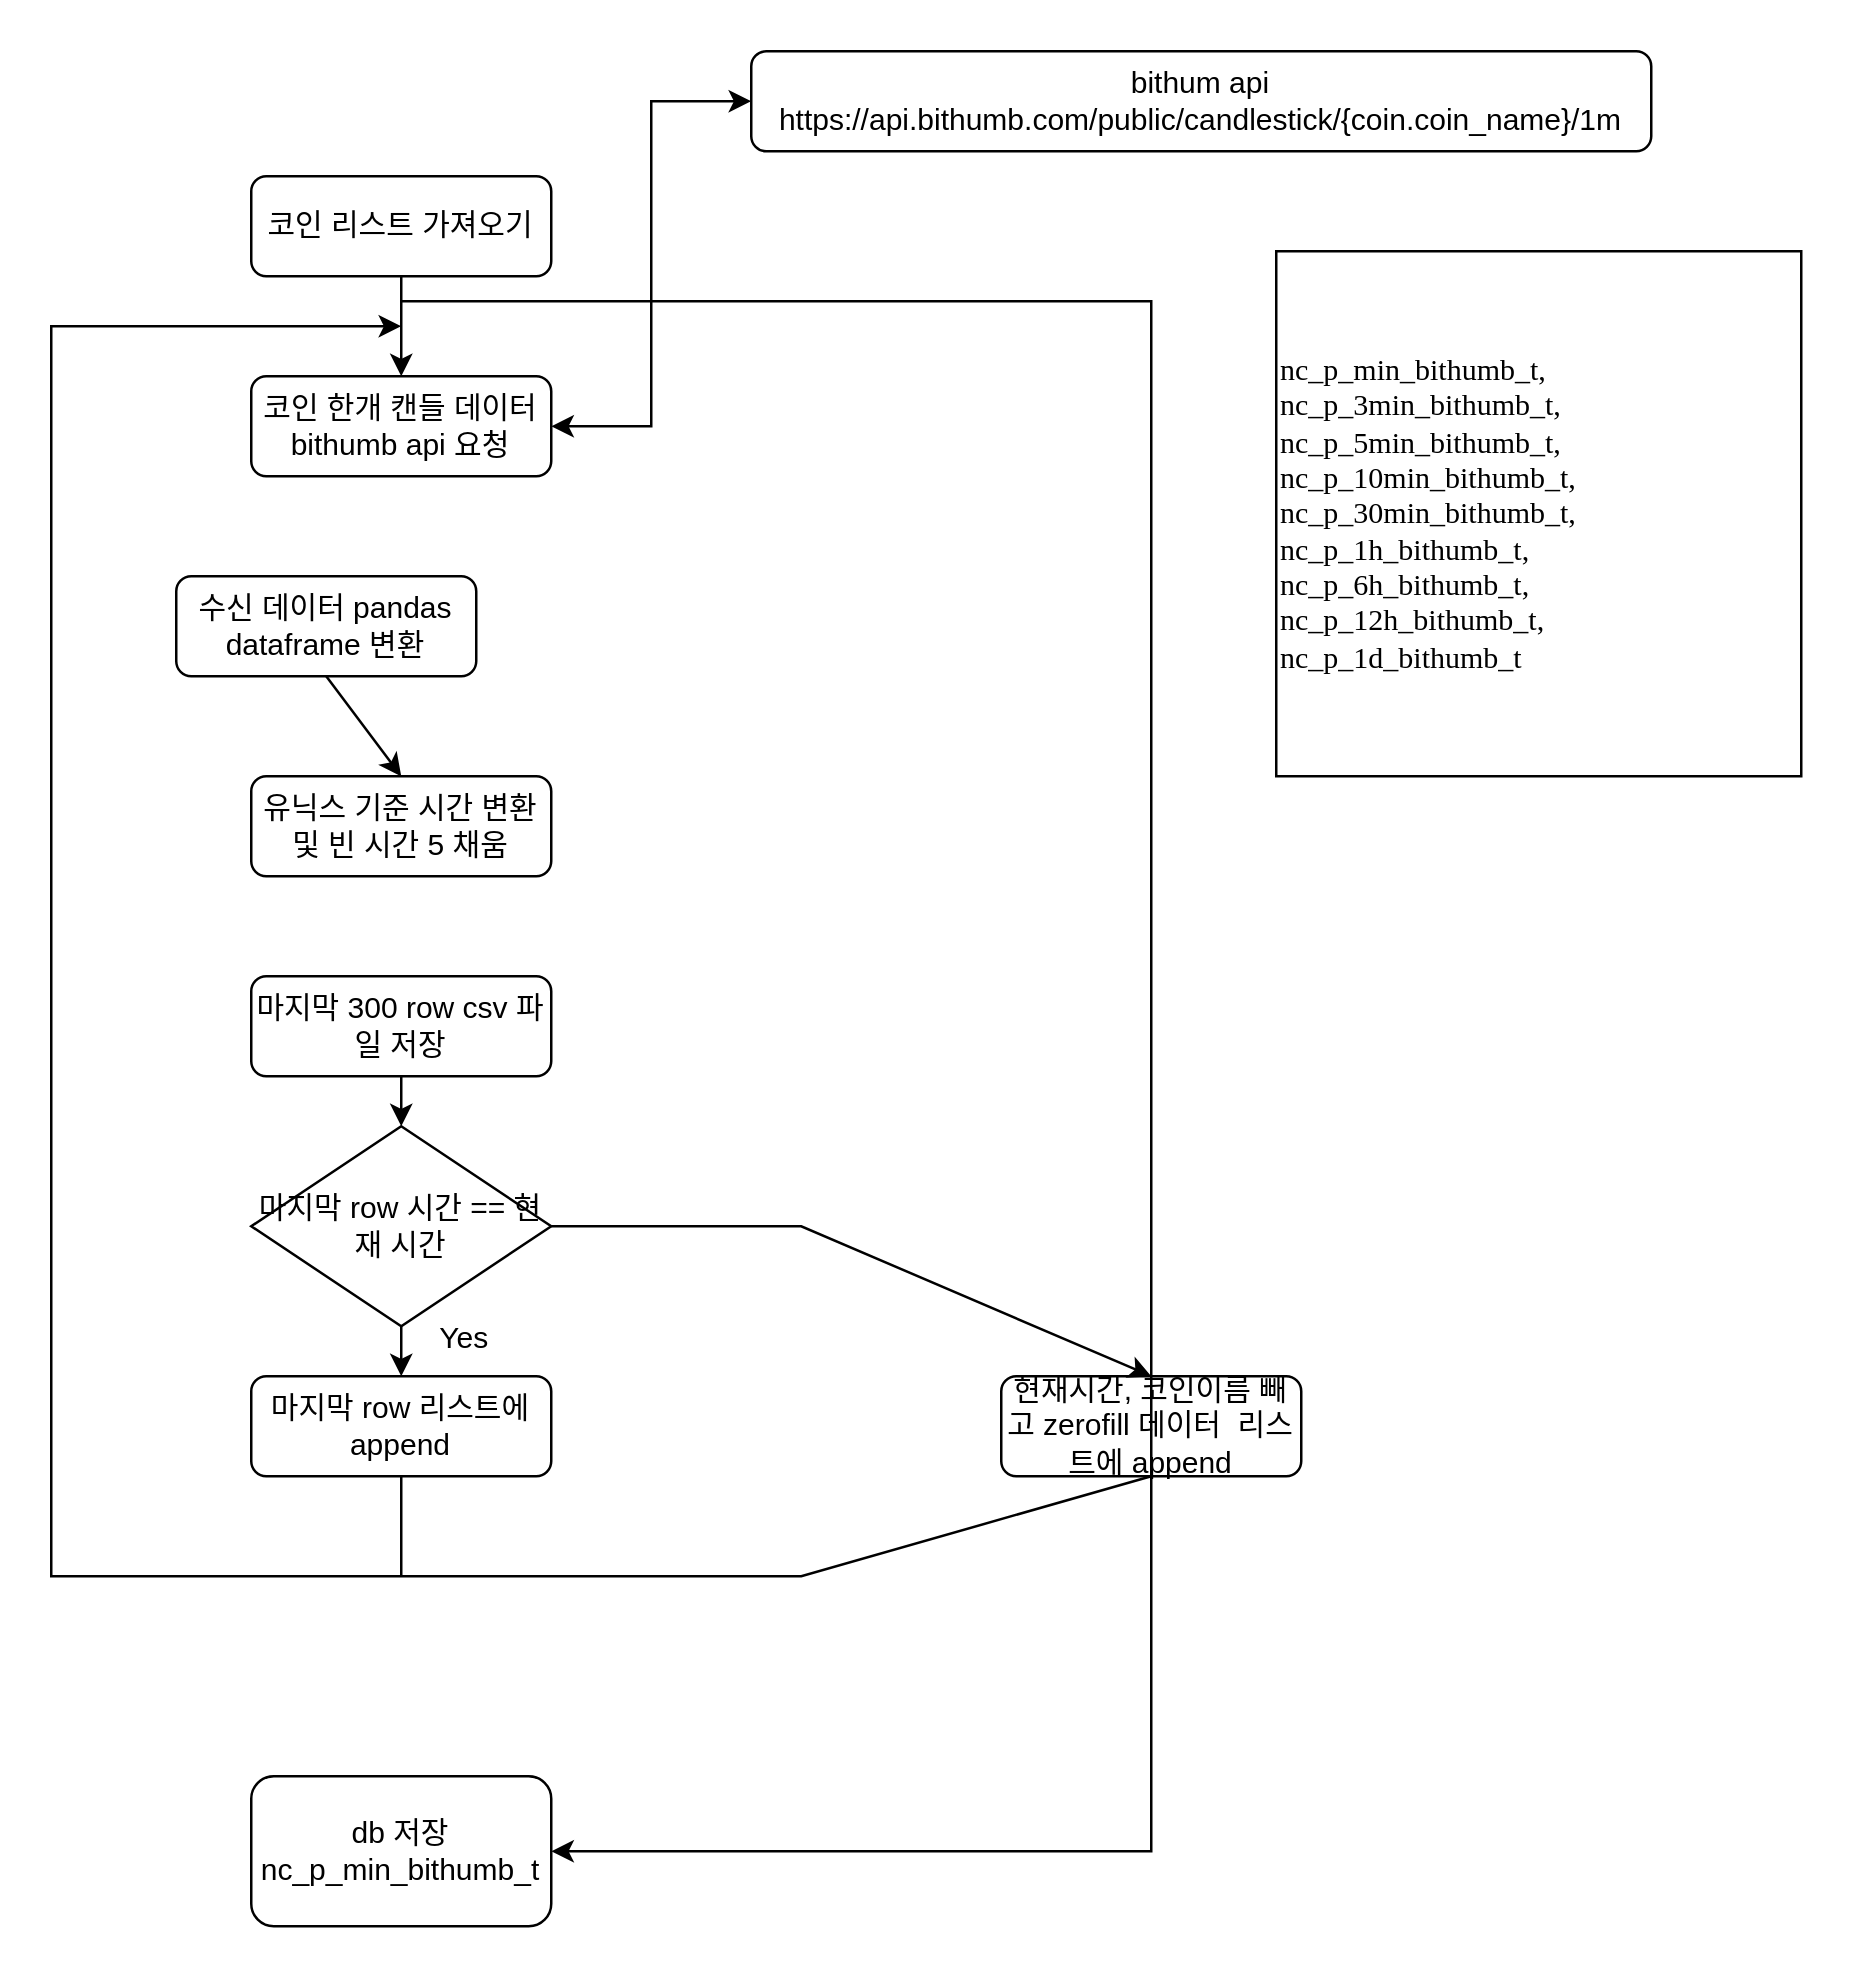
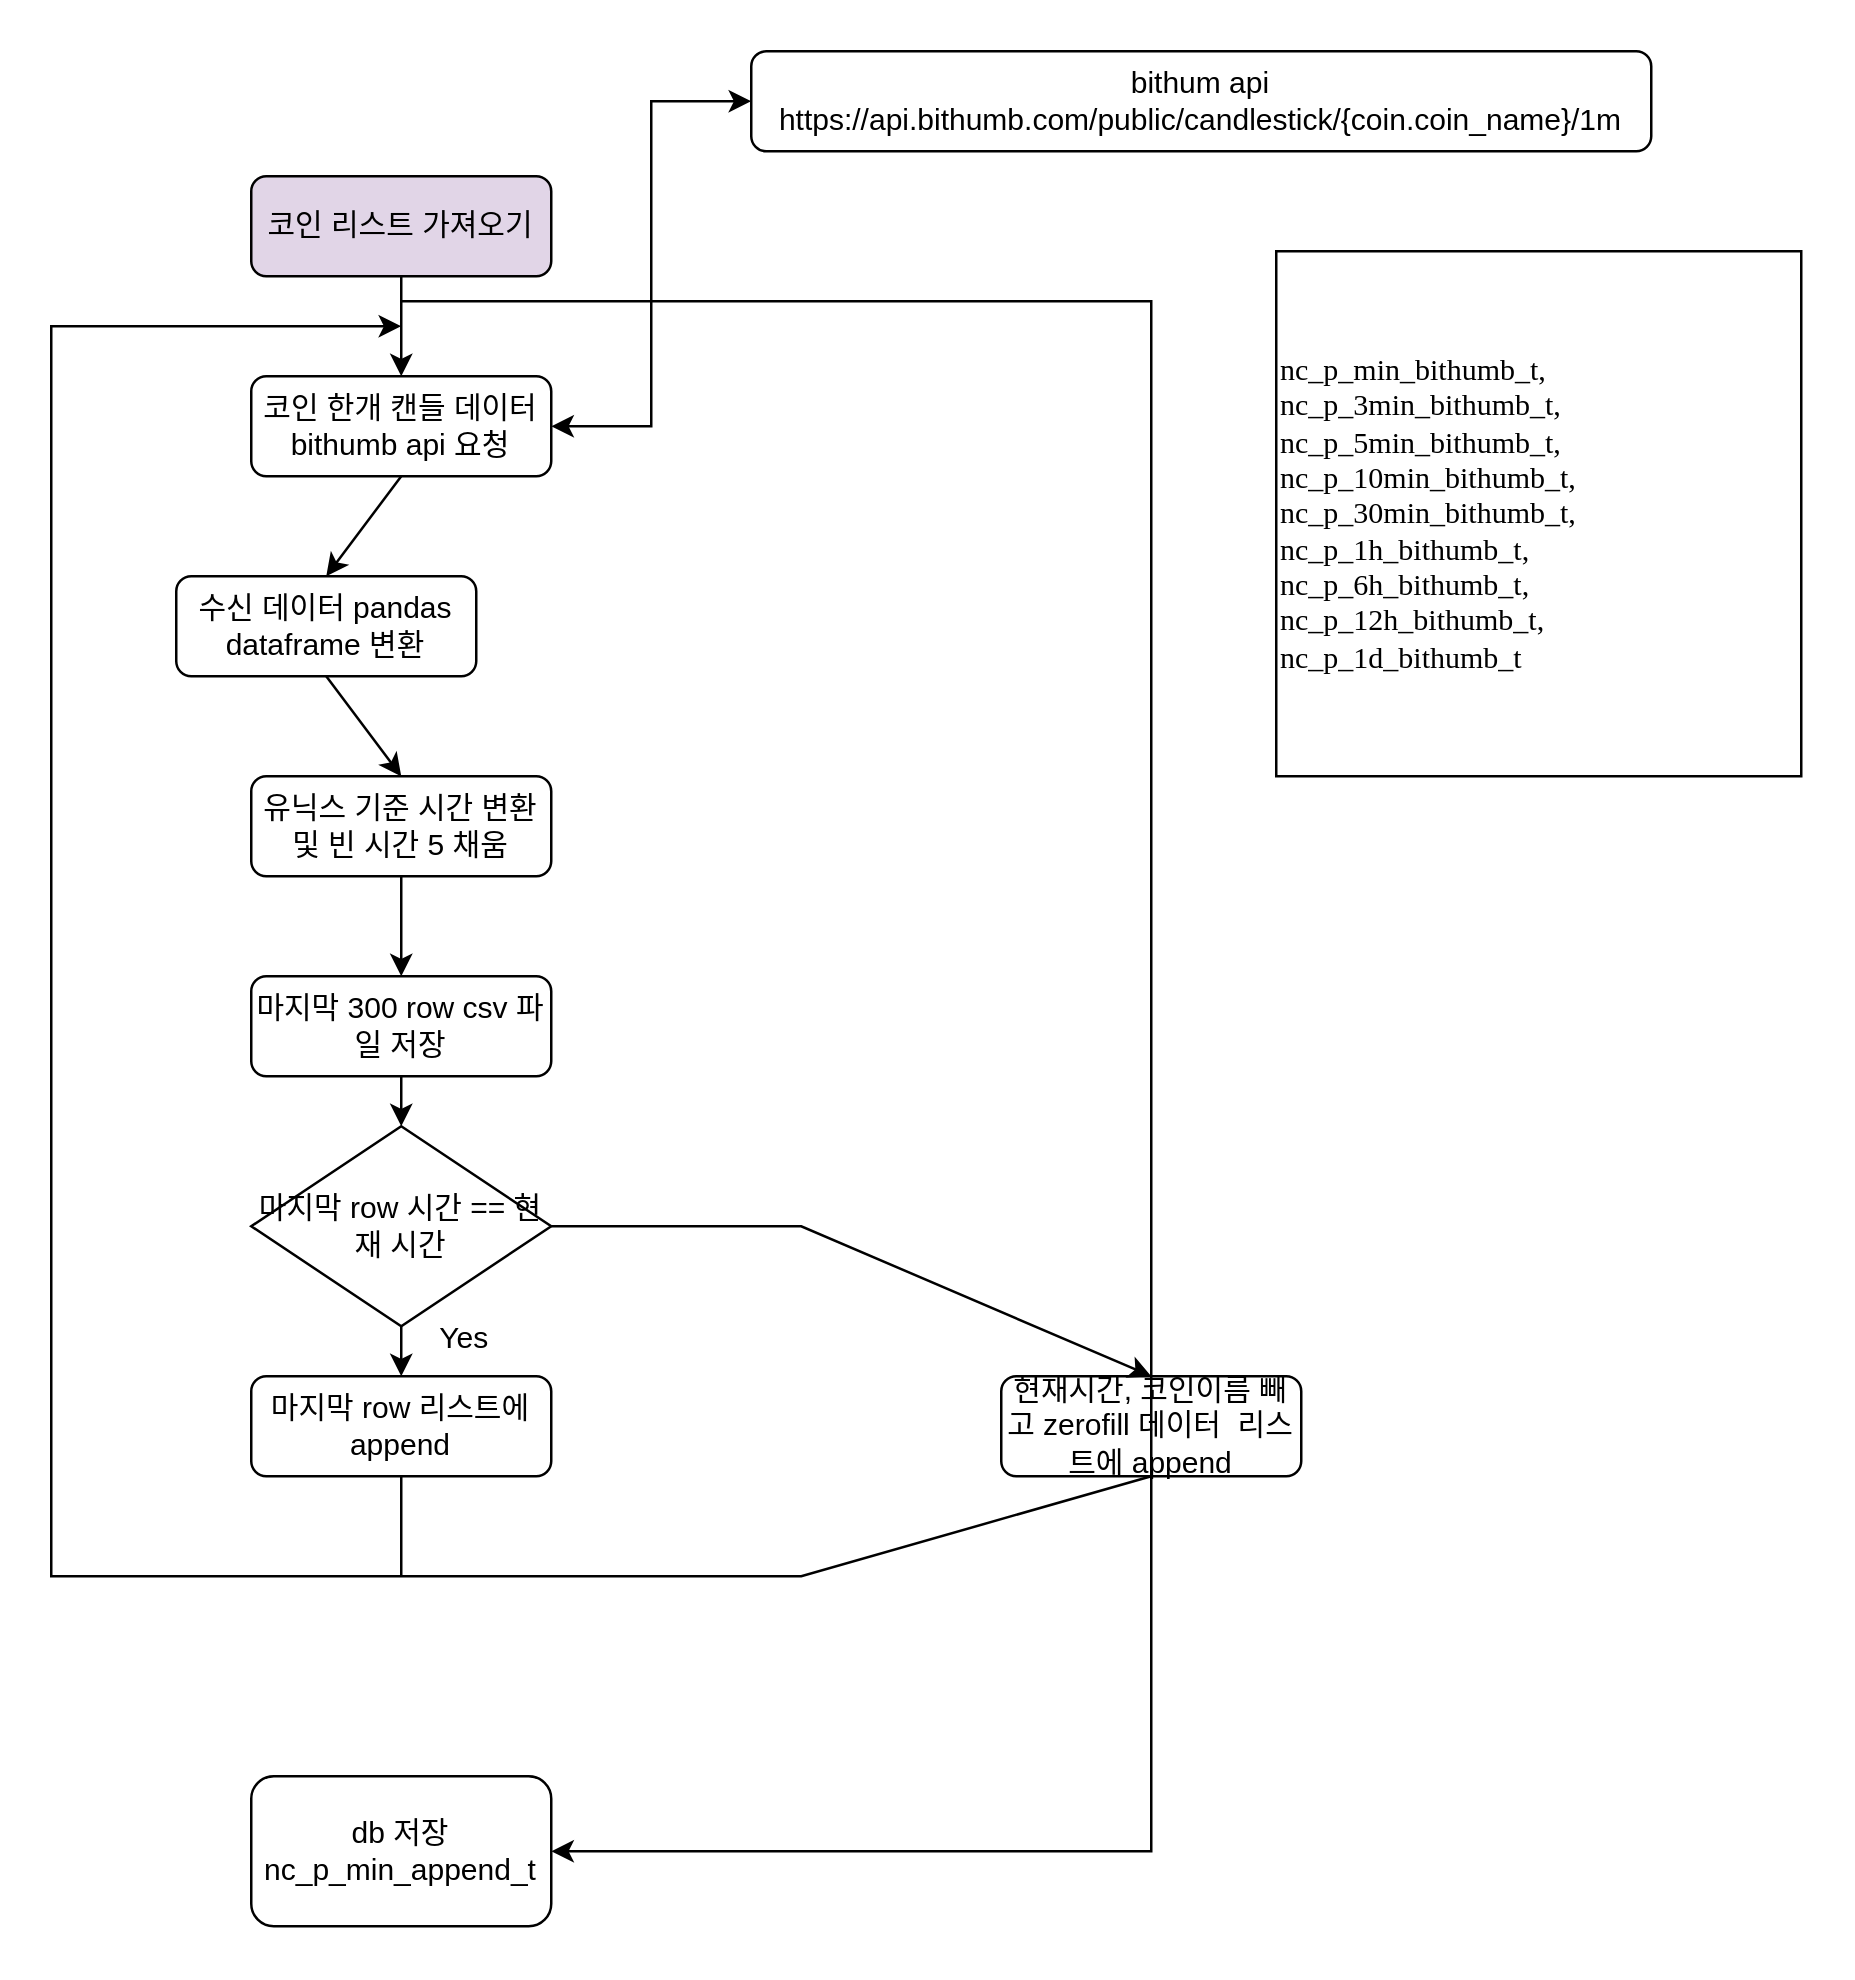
  <mxCell id="0" />
  <mxCell id="1" parent="0" />
- <mxCell id="2" value="코인 리스트 가져오기" style="rounded=1;whiteSpace=wrap;html=1;fontSize=12;glass=0;strokeWidth=1;shadow=0;" parent="1" vertex="1"><mxGeometry x="100" y="70" width="120" height="40" as="geometry" /></mxCell>
+ <mxCell id="2" value="코인 리스트 가져오기" style="rounded=1;whiteSpace=wrap;html=1;fontSize=12;glass=0;strokeWidth=1;shadow=0;fillColor=#e1d5e7;" parent="1" vertex="1"><mxGeometry x="100" y="70" width="120" height="40" as="geometry" /></mxCell>
  <mxCell id="3" value="" style="edgeStyle=orthogonalEdgeStyle;rounded=0;orthogonalLoop=1;jettySize=auto;html=1;" parent="1" source="2" target="4" edge="1"><mxGeometry relative="1" as="geometry" /></mxCell>
  <mxCell id="4" value="코인 한개 캔들 데이터 bithumb api 요청" style="rounded=1;whiteSpace=wrap;html=1;" parent="1" vertex="1"><mxGeometry x="100" y="150" width="120" height="40" as="geometry" /></mxCell>
  <mxCell id="5" value="수신 데이터 pandas dataframe 변환" style="rounded=1;whiteSpace=wrap;html=1;" parent="1" vertex="1"><mxGeometry x="70" y="230" width="120" height="40" as="geometry" /></mxCell>
  <mxCell id="6" value="유닉스 기준 시간 변환 및 빈 시간 5 채움" style="rounded=1;whiteSpace=wrap;html=1;" parent="1" vertex="1"><mxGeometry x="100" y="310" width="120" height="40" as="geometry" /></mxCell>
  <mxCell id="7" value="마지막 300 row csv 파일 저장" style="rounded=1;whiteSpace=wrap;html=1;" parent="1" vertex="1"><mxGeometry x="100" y="390" width="120" height="40" as="geometry" /></mxCell>
+ <mxCell id="8" value="" style="endArrow=classic;html=1;rounded=0;exitX=0.5;exitY=1;exitDx=0;exitDy=0;entryX=0.5;entryY=0;entryDx=0;entryDy=0;" parent="1" source="4" target="5" edge="1"><mxGeometry width="50" height="50" relative="1" as="geometry"><mxPoint x="330" y="320" as="sourcePoint" /><mxPoint x="380" y="270" as="targetPoint" /></mxGeometry></mxCell>
  <mxCell id="9" value="" style="endArrow=classic;html=1;rounded=0;exitX=0.5;exitY=1;exitDx=0;exitDy=0;entryX=0.5;entryY=0;entryDx=0;entryDy=0;" parent="1" source="5" target="6" edge="1"><mxGeometry width="50" height="50" relative="1" as="geometry"><mxPoint x="330" y="320" as="sourcePoint" /><mxPoint x="380" y="270" as="targetPoint" /></mxGeometry></mxCell>
  <mxCell id="10" value="bithum api&lt;br&gt;https://api.bithumb.com/public/candlestick/{coin.coin_name}/1m" style="rounded=1;whiteSpace=wrap;html=1;" parent="1" vertex="1"><mxGeometry x="300" y="20" width="360" height="40" as="geometry" /></mxCell>
  <mxCell id="11" value="" style="endArrow=classic;startArrow=classic;html=1;rounded=0;exitX=1;exitY=0.5;exitDx=0;exitDy=0;entryX=0;entryY=0.5;entryDx=0;entryDy=0;" parent="1" source="4" target="10" edge="1"><mxGeometry width="50" height="50" relative="1" as="geometry"><mxPoint x="330" y="310" as="sourcePoint" /><mxPoint x="380" y="260" as="targetPoint" /><Array as="points"><mxPoint x="260" y="170" /><mxPoint x="260" y="40" /></Array></mxGeometry></mxCell>
  <mxCell id="12" value="마지막 row 시간 == 현재 시간" style="rhombus;whiteSpace=wrap;html=1;" parent="1" vertex="1"><mxGeometry x="100" y="450" width="120" height="80" as="geometry" /></mxCell>
  <mxCell id="13" value="마지막 row 리스트에 append" style="rounded=1;whiteSpace=wrap;html=1;" parent="1" vertex="1"><mxGeometry x="100" y="550" width="120" height="40" as="geometry" /></mxCell>
  <mxCell id="14" value="현재시간, 코인이름 빼고 zerofill 데이터&amp;nbsp; 리스트에 append" style="rounded=1;whiteSpace=wrap;html=1;" parent="1" vertex="1"><mxGeometry x="400" y="550" width="120" height="40" as="geometry" /></mxCell>
+ <mxCell id="15" value="" style="endArrow=classic;html=1;rounded=0;exitX=0.5;exitY=1;exitDx=0;exitDy=0;entryX=0.5;entryY=0;entryDx=0;entryDy=0;" parent="1" source="6" target="7" edge="1"><mxGeometry width="50" height="50" relative="1" as="geometry"><mxPoint x="330" y="480" as="sourcePoint" /><mxPoint x="380" y="430" as="targetPoint" /></mxGeometry></mxCell>
  <mxCell id="16" value="" style="endArrow=classic;html=1;rounded=0;exitX=0.5;exitY=1;exitDx=0;exitDy=0;entryX=0.5;entryY=0;entryDx=0;entryDy=0;" parent="1" source="7" target="12" edge="1"><mxGeometry width="50" height="50" relative="1" as="geometry"><mxPoint x="330" y="480" as="sourcePoint" /><mxPoint x="380" y="430" as="targetPoint" /></mxGeometry></mxCell>
  <mxCell id="17" value="" style="endArrow=classic;html=1;rounded=0;exitX=0.5;exitY=1;exitDx=0;exitDy=0;entryX=0.5;entryY=0;entryDx=0;entryDy=0;" parent="1" source="12" target="13" edge="1"><mxGeometry width="50" height="50" relative="1" as="geometry"><mxPoint x="330" y="480" as="sourcePoint" /><mxPoint x="380" y="430" as="targetPoint" /></mxGeometry></mxCell>
  <mxCell id="18" value="Yes" style="text;html=1;align=center;verticalAlign=middle;resizable=0;points=[];autosize=1;strokeColor=none;fillColor=none;" parent="1" vertex="1"><mxGeometry x="165" y="520" width="40" height="30" as="geometry" /></mxCell>
  <mxCell id="19" value="" style="endArrow=classic;html=1;rounded=0;exitX=1;exitY=0.5;exitDx=0;exitDy=0;entryX=0.5;entryY=0;entryDx=0;entryDy=0;" parent="1" source="12" target="14" edge="1"><mxGeometry width="50" height="50" relative="1" as="geometry"><mxPoint x="330" y="480" as="sourcePoint" /><mxPoint x="380" y="430" as="targetPoint" /><Array as="points"><mxPoint x="320" y="490" /></Array></mxGeometry></mxCell>
  <mxCell id="20" value="" style="endArrow=classic;html=1;rounded=0;exitX=0.5;exitY=1;exitDx=0;exitDy=0;" parent="1" source="14" edge="1"><mxGeometry width="50" height="50" relative="1" as="geometry"><mxPoint x="330" y="480" as="sourcePoint" /><mxPoint x="160" y="130" as="targetPoint" /><Array as="points"><mxPoint x="320" y="630" /><mxPoint x="20" y="630" /><mxPoint x="20" y="130" /></Array></mxGeometry></mxCell>
  <mxCell id="21" value="" style="endArrow=none;html=1;rounded=0;exitX=0.5;exitY=1;exitDx=0;exitDy=0;" parent="1" source="13" edge="1"><mxGeometry width="50" height="50" relative="1" as="geometry"><mxPoint x="330" y="480" as="sourcePoint" /><mxPoint x="160" y="630" as="targetPoint" /></mxGeometry></mxCell>
  <mxCell id="22" value="" style="endArrow=classic;html=1;rounded=0;entryX=1;entryY=0.5;entryDx=0;entryDy=0;" parent="1" target="23" edge="1"><mxGeometry width="50" height="50" relative="1" as="geometry"><mxPoint x="160" y="120" as="sourcePoint" /><mxPoint x="460" y="810" as="targetPoint" /><Array as="points"><mxPoint x="460" y="120" /><mxPoint x="460" y="740" /></Array></mxGeometry></mxCell>
- <mxCell id="23" value="db 저장&lt;br&gt;nc_p_min_bithumb_t" style="rounded=1;whiteSpace=wrap;html=1;" parent="1" vertex="1"><mxGeometry x="100" y="710" width="120" height="60" as="geometry" /></mxCell>
+ <mxCell id="23" value="db 저장&lt;br&gt;nc_p_min_append_t" style="rounded=1;whiteSpace=wrap;html=1;" parent="1" vertex="1"><mxGeometry x="100" y="710" width="120" height="60" as="geometry" /></mxCell>
  <mxCell id="24" value="&lt;div style=&quot;&quot;&gt;&lt;span style=&quot;background-color: initial; font-family: 굴림; text-indent: -20pt;&quot;&gt;nc_p_min_bithumb_t, nc_p_3min_bithumb_t,&lt;/span&gt;&lt;/div&gt;&lt;div style=&quot;&quot;&gt;&lt;span style=&quot;background-color: initial; text-indent: -20pt; font-family: 굴림;&quot;&gt;nc_p_5min_bithumb_t,&lt;/span&gt;&lt;/div&gt;&lt;div style=&quot;&quot;&gt;&lt;span style=&quot;background-color: initial; text-indent: -20pt; font-family: 굴림;&quot;&gt;nc_p_10min_bithumb_t,&lt;/span&gt;&lt;/div&gt;&lt;div style=&quot;&quot;&gt;&lt;span style=&quot;background-color: initial; text-indent: -20pt; font-family: 굴림;&quot;&gt;nc_p_30min_bithumb_t,&lt;/span&gt;&lt;/div&gt;&lt;div style=&quot;&quot;&gt;&lt;span style=&quot;background-color: initial; text-indent: -20pt; font-family: 굴림;&quot;&gt;nc_p_1h_bithumb_t,&lt;/span&gt;&lt;/div&gt;&lt;div style=&quot;&quot;&gt;&lt;span style=&quot;background-color: initial; text-indent: -20pt; font-family: 굴림;&quot;&gt;nc_p_6h_bithumb_t,&lt;/span&gt;&lt;/div&gt;&lt;div style=&quot;&quot;&gt;&lt;span style=&quot;background-color: initial; text-indent: -20pt; font-family: 굴림;&quot;&gt;nc_p_12h_bithumb_t,&lt;/span&gt;&lt;/div&gt;&lt;div style=&quot;&quot;&gt;&lt;span style=&quot;background-color: initial; text-indent: -20pt; font-family: 굴림;&quot;&gt;nc_p_1d_bithumb_t&lt;/span&gt;&lt;/div&gt;" style="whiteSpace=wrap;html=1;aspect=fixed;align=left;" vertex="1" parent="1"><mxGeometry x="510" y="100" width="210" height="210" as="geometry" /></mxCell>
